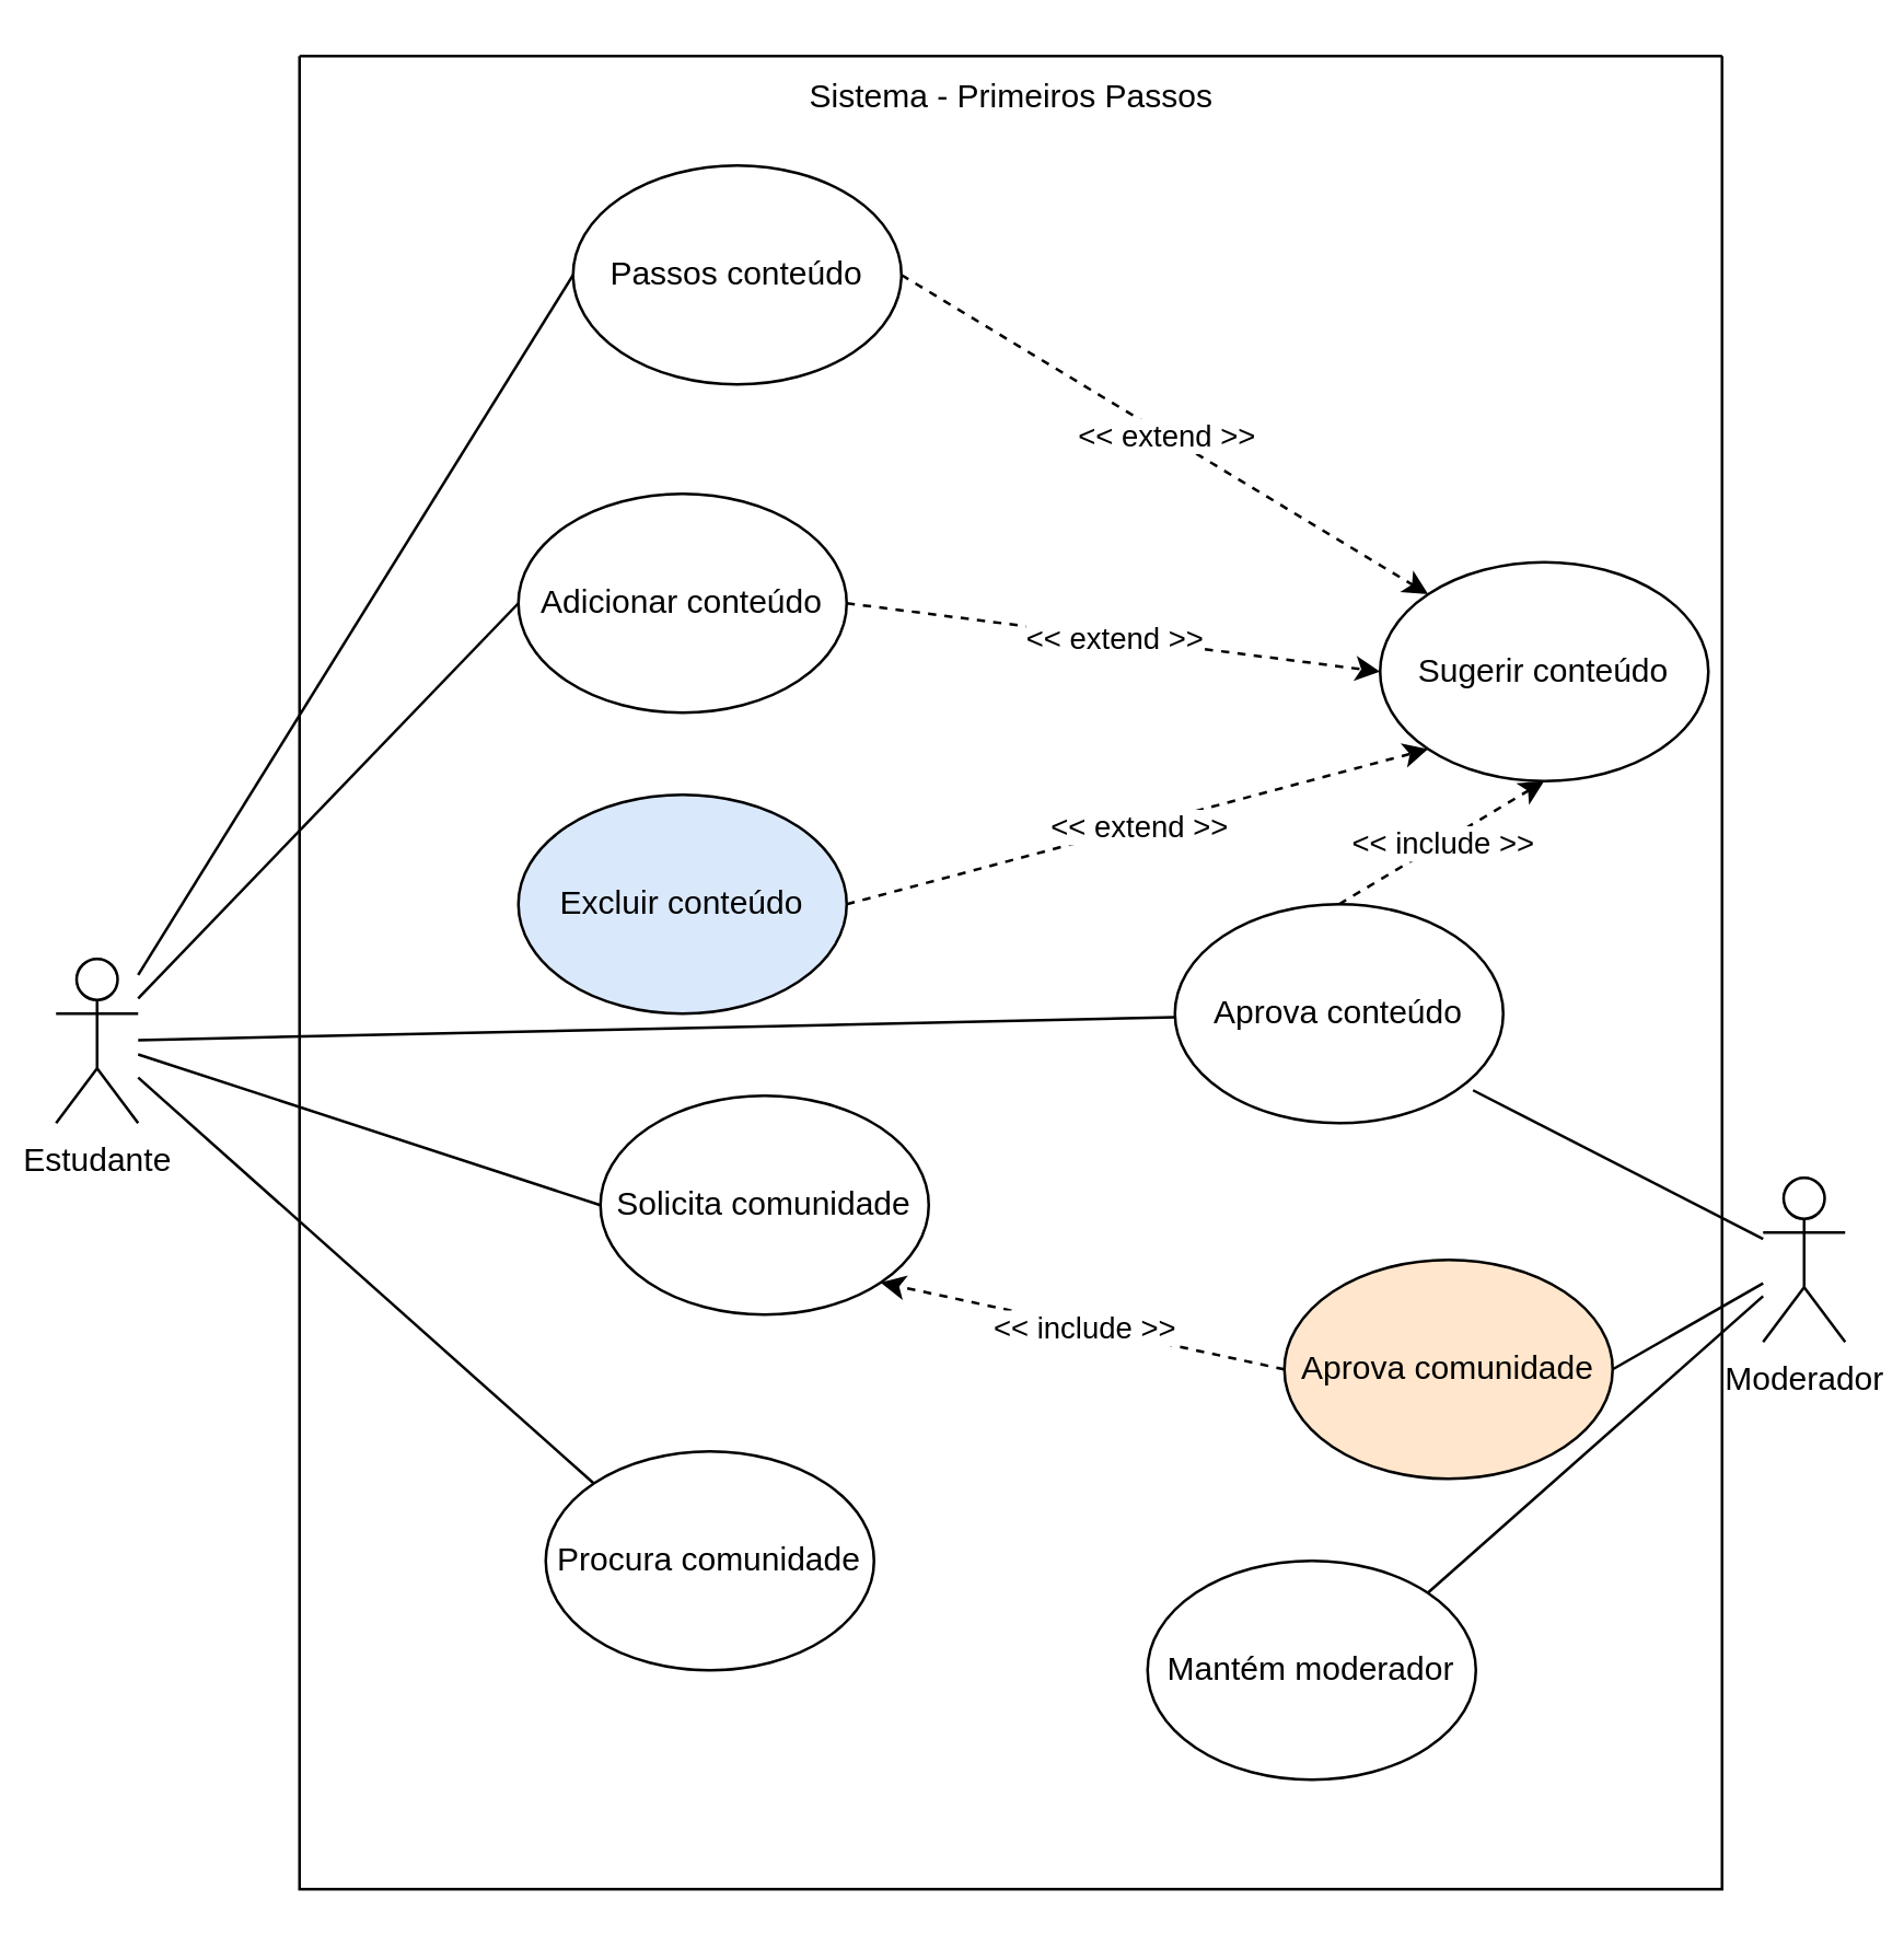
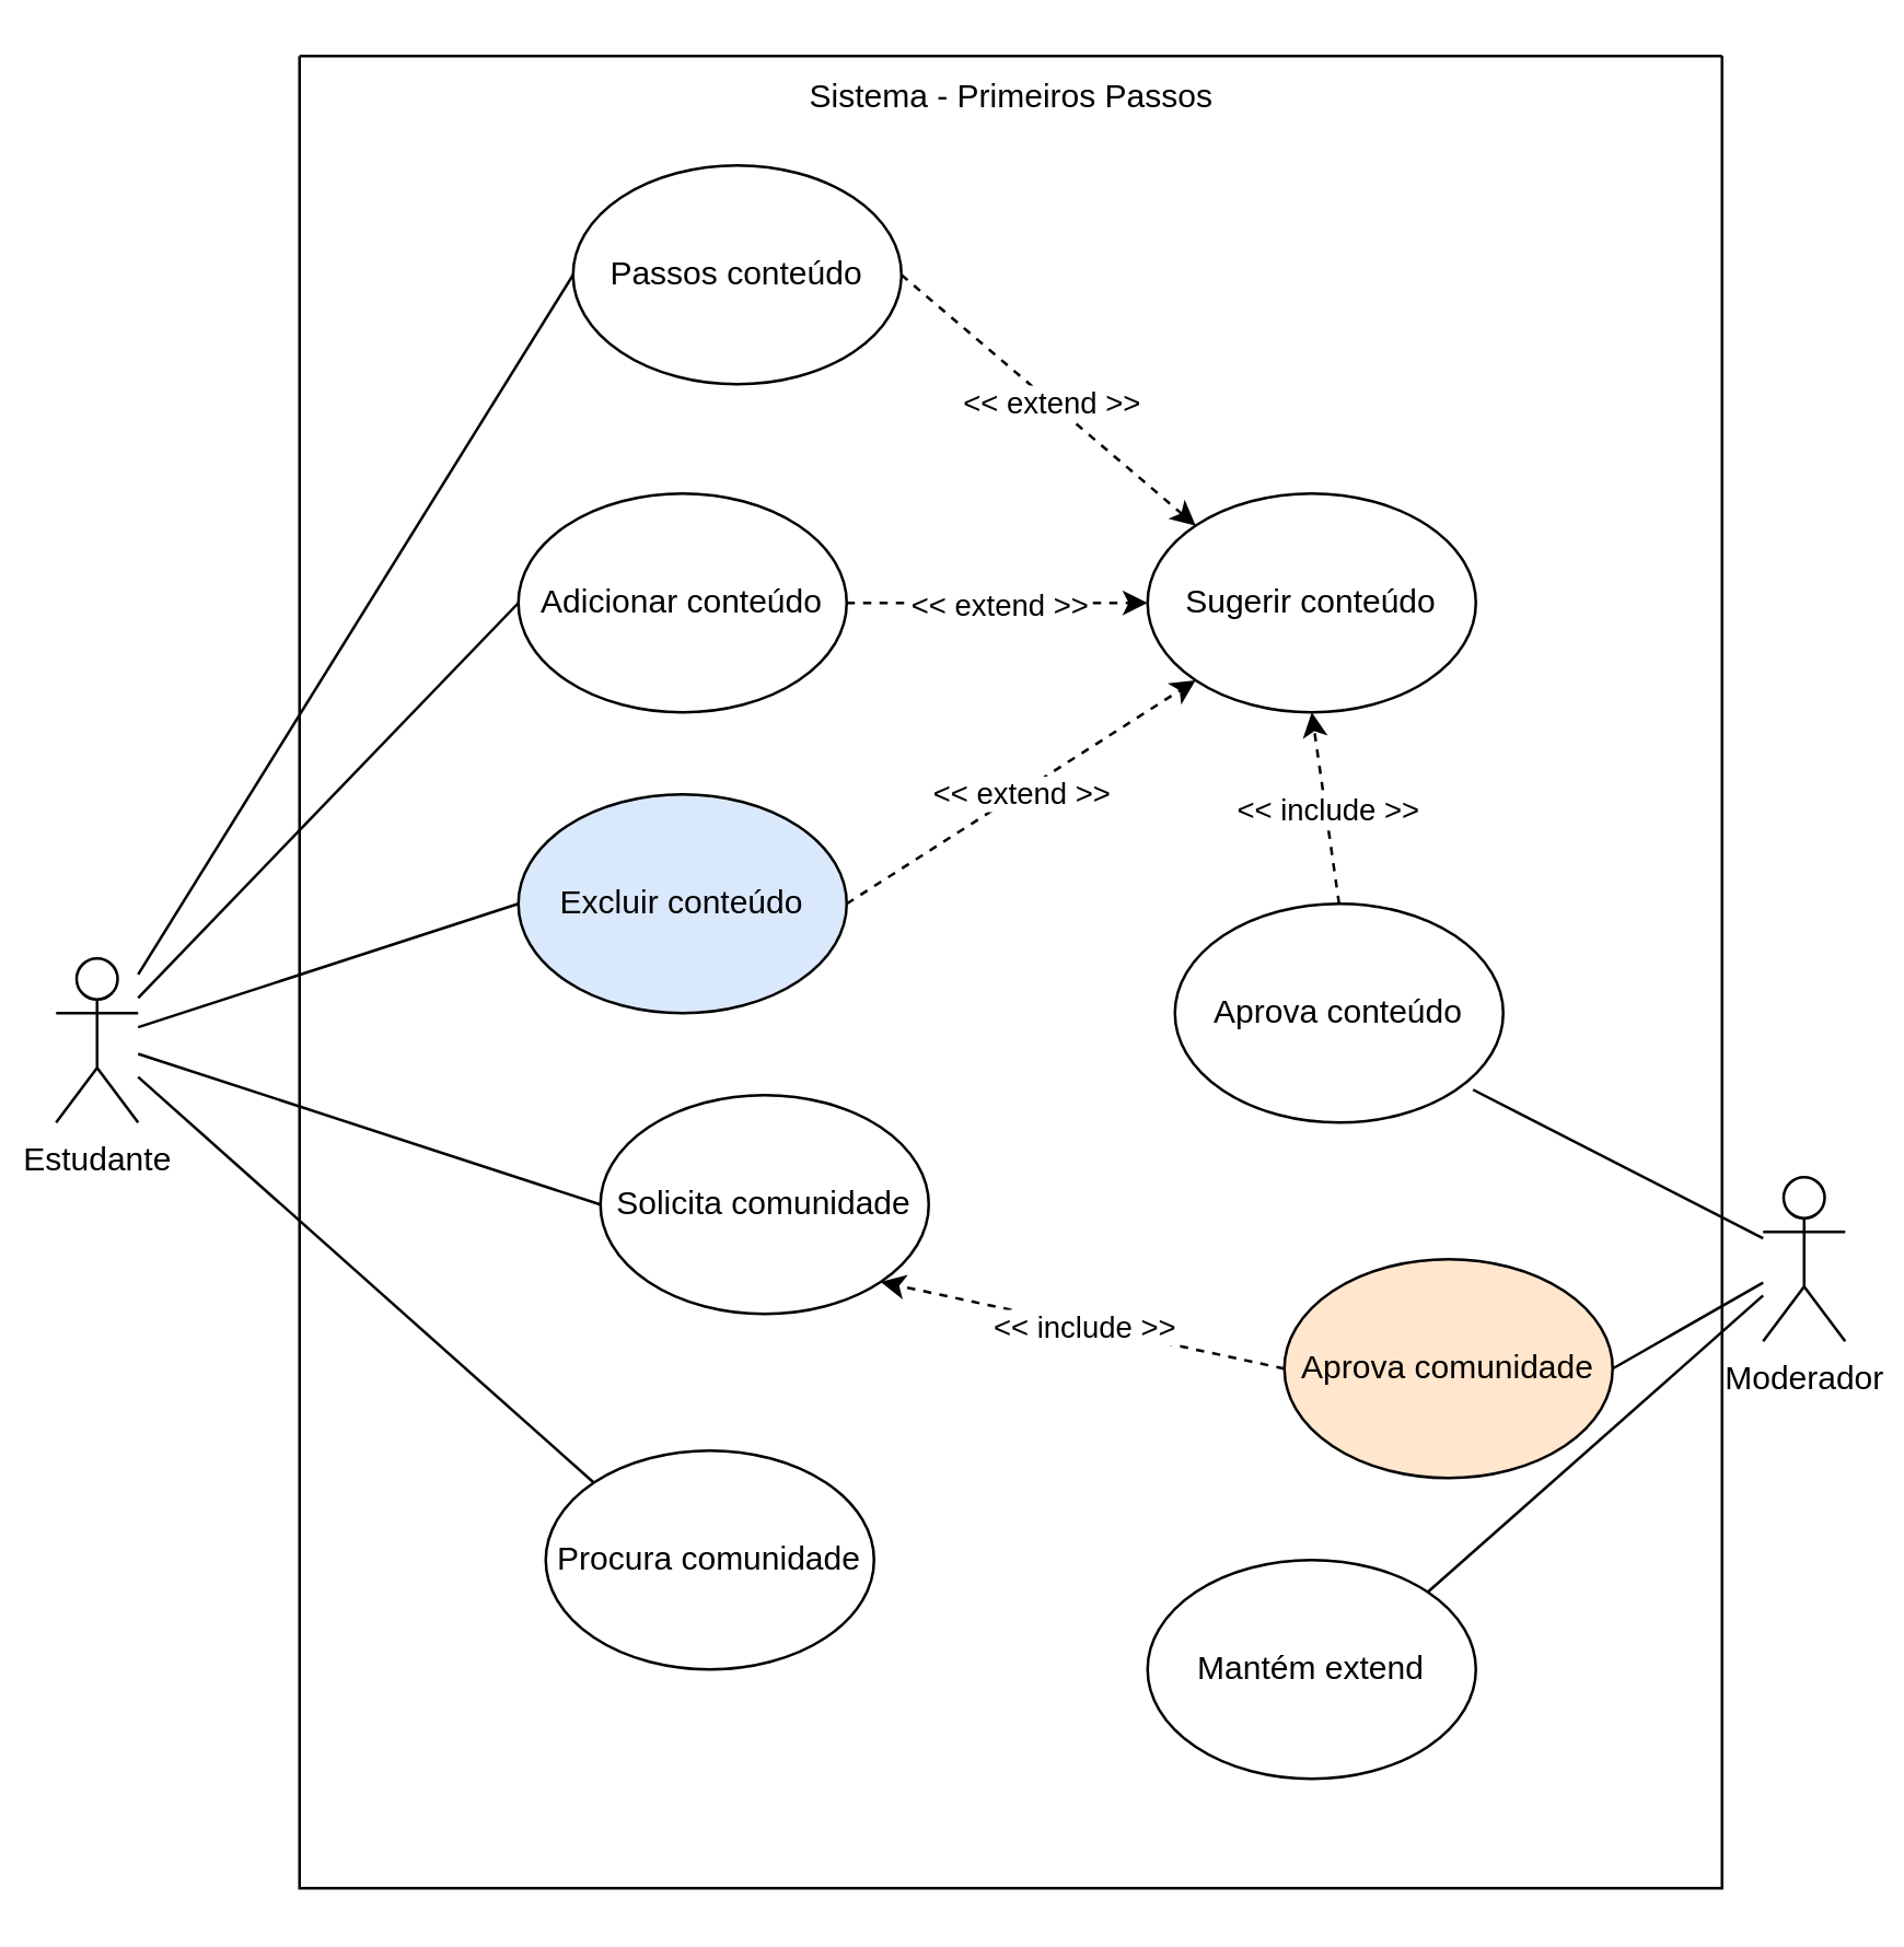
  <mxCell id="0" />
  <mxCell id="1" parent="0" />
  <mxCell id="2" style="rounded=0;orthogonalLoop=1;jettySize=auto;html=1;entryX=0;entryY=0.5;entryDx=0;entryDy=0;endArrow=none;endFill=0;" edge="1" parent="1" source="7" target="12"><mxGeometry relative="1" as="geometry" /></mxCell>
  <mxCell id="3" style="rounded=0;orthogonalLoop=1;jettySize=auto;html=1;entryX=0;entryY=0;entryDx=0;entryDy=0;endArrow=none;endFill=0;" edge="1" parent="1" source="7" target="13"><mxGeometry relative="1" as="geometry" /></mxCell>
  <mxCell id="4" style="rounded=0;orthogonalLoop=1;jettySize=auto;html=1;entryX=0;entryY=0.5;entryDx=0;entryDy=0;endArrow=none;endFill=0;" edge="1" parent="1" source="7" target="15"><mxGeometry relative="1" as="geometry" /></mxCell>
- <mxCell id="5" style="rounded=0;orthogonalLoop=1;jettySize=auto;html=1;endArrow=none;endFill=0;" edge="1" parent="1" source="7" target="23"><mxGeometry relative="1" as="geometry" /></mxCell>
+ <mxCell id="5" style="rounded=0;orthogonalLoop=1;jettySize=auto;html=1;entryX=0;entryY=0.5;entryDx=0;entryDy=0;endArrow=none;endFill=0;" edge="1" parent="1" source="7" target="14"><mxGeometry relative="1" as="geometry" /></mxCell>
  <mxCell id="6" style="rounded=0;orthogonalLoop=1;jettySize=auto;html=1;entryX=0;entryY=0.5;entryDx=0;entryDy=0;endArrow=none;endFill=0;" edge="1" parent="1" source="7" target="32"><mxGeometry relative="1" as="geometry" /></mxCell>
  <mxCell id="7" value="Estudante" style="shape=umlActor;verticalLabelPosition=bottom;verticalAlign=top;html=1;outlineConnect=0;" vertex="1" parent="1"><mxGeometry x="20" y="350" width="30" height="60" as="geometry" /></mxCell>
  <mxCell id="8" style="rounded=0;orthogonalLoop=1;jettySize=auto;html=1;entryX=0.908;entryY=0.85;entryDx=0;entryDy=0;endArrow=none;endFill=0;entryPerimeter=0;" edge="1" parent="1" source="11" target="23"><mxGeometry relative="1" as="geometry" /></mxCell>
  <mxCell id="9" style="rounded=0;orthogonalLoop=1;jettySize=auto;html=1;entryX=1;entryY=0.5;entryDx=0;entryDy=0;endArrow=none;endFill=0;" edge="1" parent="1" source="11" target="24"><mxGeometry relative="1" as="geometry" /></mxCell>
  <mxCell id="10" style="rounded=0;orthogonalLoop=1;jettySize=auto;html=1;entryX=1;entryY=0;entryDx=0;entryDy=0;endArrow=none;endFill=0;" edge="1" parent="1" source="11" target="25"><mxGeometry relative="1" as="geometry" /></mxCell>
  <mxCell id="11" value="Moderador" style="shape=umlActor;verticalLabelPosition=bottom;verticalAlign=top;html=1;outlineConnect=0;" vertex="1" parent="1"><mxGeometry x="644" y="430" width="30" height="60" as="geometry" /></mxCell>
  <mxCell id="12" value="Solicita comunidade" style="ellipse;whiteSpace=wrap;html=1;" vertex="1" parent="1"><mxGeometry x="219" y="400" width="120" height="80" as="geometry" /></mxCell>
  <mxCell id="13" value="Procura comunidade" style="ellipse;whiteSpace=wrap;html=1;" vertex="1" parent="1"><mxGeometry x="199" y="530" width="120" height="80" as="geometry" /></mxCell>
  <mxCell id="14" value="Excluir conteúdo" style="ellipse;whiteSpace=wrap;html=1;fillColor=#dae8fc;" vertex="1" parent="1"><mxGeometry x="189" y="290" width="120" height="80" as="geometry" /></mxCell>
  <mxCell id="15" value="Passos conteúdo" style="ellipse;whiteSpace=wrap;html=1;" vertex="1" parent="1"><mxGeometry x="209" y="60" width="120" height="80" as="geometry" /></mxCell>
- <mxCell id="16" value="Sugerir conteúdo" style="ellipse;whiteSpace=wrap;html=1;" vertex="1" parent="1"><mxGeometry x="504" y="205" width="120" height="80" as="geometry" /></mxCell>
+ <mxCell id="16" value="Sugerir conteúdo" style="ellipse;whiteSpace=wrap;html=1;" vertex="1" parent="1"><mxGeometry x="419" y="180" width="120" height="80" as="geometry" /></mxCell>
  <mxCell id="17" value="" style="endArrow=classic;html=1;rounded=0;exitX=1;exitY=0.5;exitDx=0;exitDy=0;entryX=0;entryY=0;entryDx=0;entryDy=0;dashed=1;" edge="1" parent="1" source="15" target="16"><mxGeometry relative="1" as="geometry"><mxPoint x="329" y="390" as="sourcePoint" /><mxPoint x="429" y="390" as="targetPoint" /></mxGeometry></mxCell>
  <mxCell id="18" value="&amp;lt;&amp;lt; extend&amp;nbsp;&amp;gt;&amp;gt;" style="edgeLabel;resizable=0;html=1;align=center;verticalAlign=middle;" connectable="0" vertex="1" parent="17"><mxGeometry relative="1" as="geometry" /></mxCell>
  <mxCell id="19" value="" style="endArrow=classic;html=1;rounded=0;exitX=1;exitY=0.5;exitDx=0;exitDy=0;entryX=0;entryY=0.5;entryDx=0;entryDy=0;dashed=1;" edge="1" parent="1" source="32" target="16"><mxGeometry relative="1" as="geometry"><mxPoint x="383" y="220" as="sourcePoint" /><mxPoint x="503" y="300" as="targetPoint" /></mxGeometry></mxCell>
  <mxCell id="20" value="&amp;lt;&amp;lt; extend&amp;nbsp;&amp;gt;&amp;gt;" style="edgeLabel;resizable=0;html=1;align=center;verticalAlign=middle;" connectable="0" vertex="1" parent="19"><mxGeometry relative="1" as="geometry" /></mxCell>
  <mxCell id="21" value="" style="endArrow=classic;html=1;rounded=0;exitX=1;exitY=0.5;exitDx=0;exitDy=0;entryX=0;entryY=1;entryDx=0;entryDy=0;dashed=1;" edge="1" parent="1" source="14" target="16"><mxGeometry relative="1" as="geometry"><mxPoint x="359" y="210" as="sourcePoint" /><mxPoint x="479" y="180" as="targetPoint" /></mxGeometry></mxCell>
  <mxCell id="22" value="&amp;lt;&amp;lt; extend&amp;nbsp;&amp;gt;&amp;gt;" style="edgeLabel;resizable=0;html=1;align=center;verticalAlign=middle;" connectable="0" vertex="1" parent="21"><mxGeometry relative="1" as="geometry" /></mxCell>
  <mxCell id="23" value="Aprova conteúdo" style="ellipse;whiteSpace=wrap;html=1;" vertex="1" parent="1"><mxGeometry x="429" y="330" width="120" height="80" as="geometry" /></mxCell>
  <mxCell id="24" value="Aprova comunidade" style="ellipse;whiteSpace=wrap;html=1;fillColor=#ffe6cc;" vertex="1" parent="1"><mxGeometry x="469" y="460" width="120" height="80" as="geometry" /></mxCell>
- <mxCell id="25" value="Mantém moderador" style="ellipse;whiteSpace=wrap;html=1;" vertex="1" parent="1"><mxGeometry x="419" y="570" width="120" height="80" as="geometry" /></mxCell>
+ <mxCell id="25" value="Mantém extend" style="ellipse;whiteSpace=wrap;html=1;" vertex="1" parent="1"><mxGeometry x="419" y="570" width="120" height="80" as="geometry" /></mxCell>
  <mxCell id="26" value="" style="endArrow=classic;html=1;rounded=0;exitX=0.5;exitY=0;exitDx=0;exitDy=0;entryX=0.5;entryY=1;entryDx=0;entryDy=0;dashed=1;" edge="1" parent="1" source="23" target="16"><mxGeometry relative="1" as="geometry"><mxPoint x="569" y="200" as="sourcePoint" /><mxPoint x="699" y="200" as="targetPoint" /></mxGeometry></mxCell>
  <mxCell id="27" value="&amp;lt;&amp;lt; include &amp;gt;&amp;gt;" style="edgeLabel;resizable=0;html=1;align=center;verticalAlign=middle;" connectable="0" vertex="1" parent="26"><mxGeometry relative="1" as="geometry" /></mxCell>
  <mxCell id="28" value="" style="endArrow=classic;html=1;rounded=0;exitX=0;exitY=0.5;exitDx=0;exitDy=0;entryX=1;entryY=1;entryDx=0;entryDy=0;dashed=1;" edge="1" parent="1" source="24" target="12"><mxGeometry relative="1" as="geometry"><mxPoint x="393" y="540" as="sourcePoint" /><mxPoint x="383" y="470" as="targetPoint" /></mxGeometry></mxCell>
  <mxCell id="29" value="&amp;lt;&amp;lt; include &amp;gt;&amp;gt;" style="edgeLabel;resizable=0;html=1;align=center;verticalAlign=middle;" connectable="0" vertex="1" parent="28"><mxGeometry relative="1" as="geometry" /></mxCell>
  <mxCell id="30" value="" style="swimlane;startSize=0;" vertex="1" parent="1"><mxGeometry x="109" y="20" width="520" height="670" as="geometry" /></mxCell>
  <mxCell id="31" value="Sistema - Primeiros Passos" style="text;html=1;align=center;verticalAlign=middle;resizable=0;points=[];autosize=1;strokeColor=none;fillColor=none;" vertex="1" parent="30"><mxGeometry x="175" width="170" height="30" as="geometry" /></mxCell>
  <mxCell id="32" value="Adicionar conteúdo" style="ellipse;whiteSpace=wrap;html=1;" vertex="1" parent="30"><mxGeometry x="80" y="160" width="120" height="80" as="geometry" /></mxCell>
